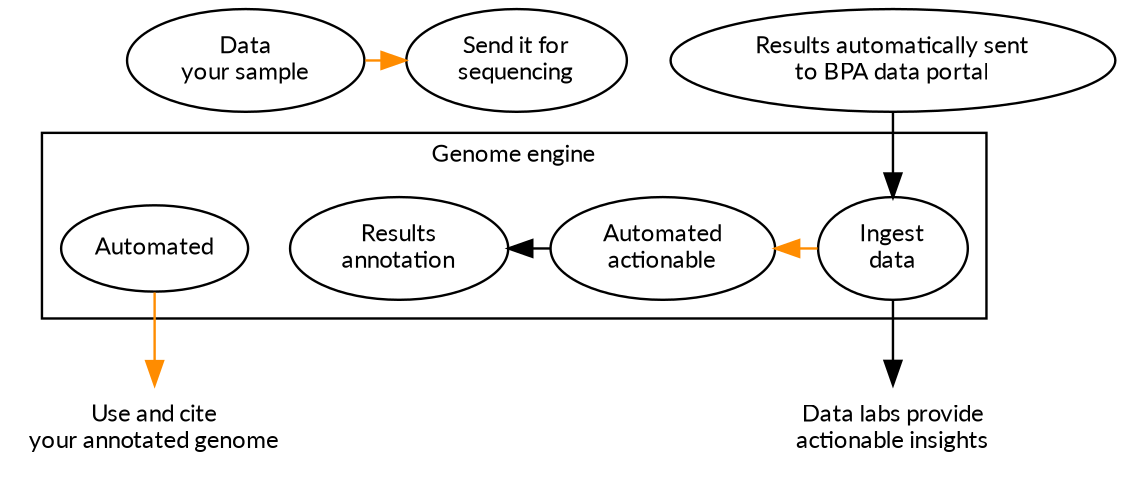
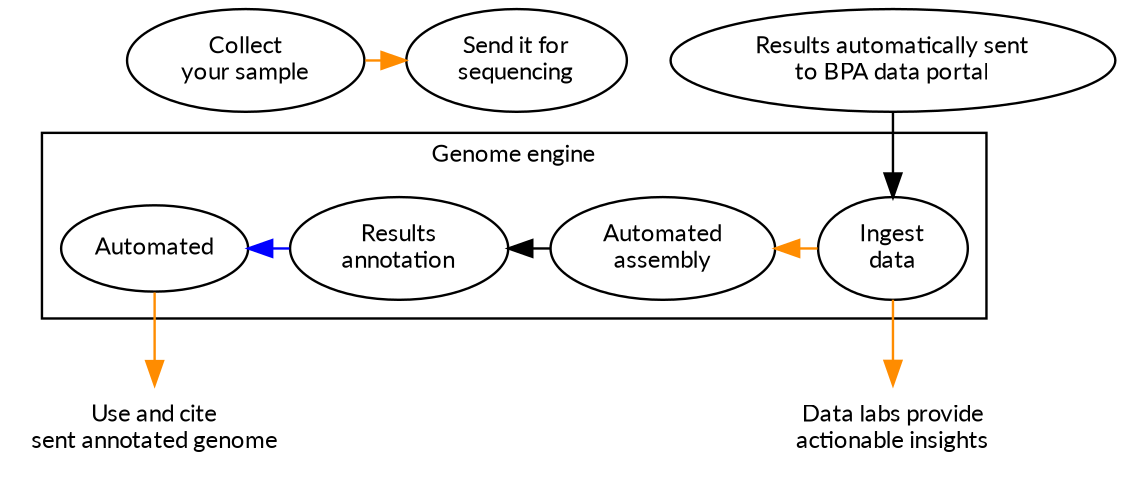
  digraph {
    bgcolor=white
    compound=true
    fontname=lato
    fontsize=10
    splines=true
    node [fontname=lato fontsize=10]
    edge [color=darkorange]
-   n1 [label="Data\nyour sample"]
+   n1 [label="Collect\nyour sample"]
    n2 [label="Send it for\nsequencing"]
    n3 [label="Results automatically sent\nto BPA data portal"]
    n4 [label="Ingest\ndata"]
-   n5 [label="Automated\nactionable"]
+   n5 [label="Automated\nassembly"]
    n6 [label="Results\nannotation"]
    n7 [label=Automated]
    n8 [label="Data labs provide\nactionable insights" shape=plaintext]
-   n9 [label="Use and cite\nyour annotated genome" shape=plaintext]
+   n9 [label="Use and cite\nsent annotated genome" shape=plaintext]
    subgraph sub_1 {
      rank=same
      n1
      n2
      n3
    }
    subgraph cluster_2 {
      label="Genome engine"
      subgraph sub_3 {
        label="Genome engine"
        rank=same
        n4
        n5
        n6
        n7
      }
    }
    n1 -> n2
    n3 -> n4 [color=black]
-   n4 -> n8 [color=black]
+   n4 -> n8
    n5 -> n4 [dir=back]
    n6 -> n5 [color=black dir=back]
+   n7 -> n6 [color=blue dir=back]
    n7 -> n9
  }
